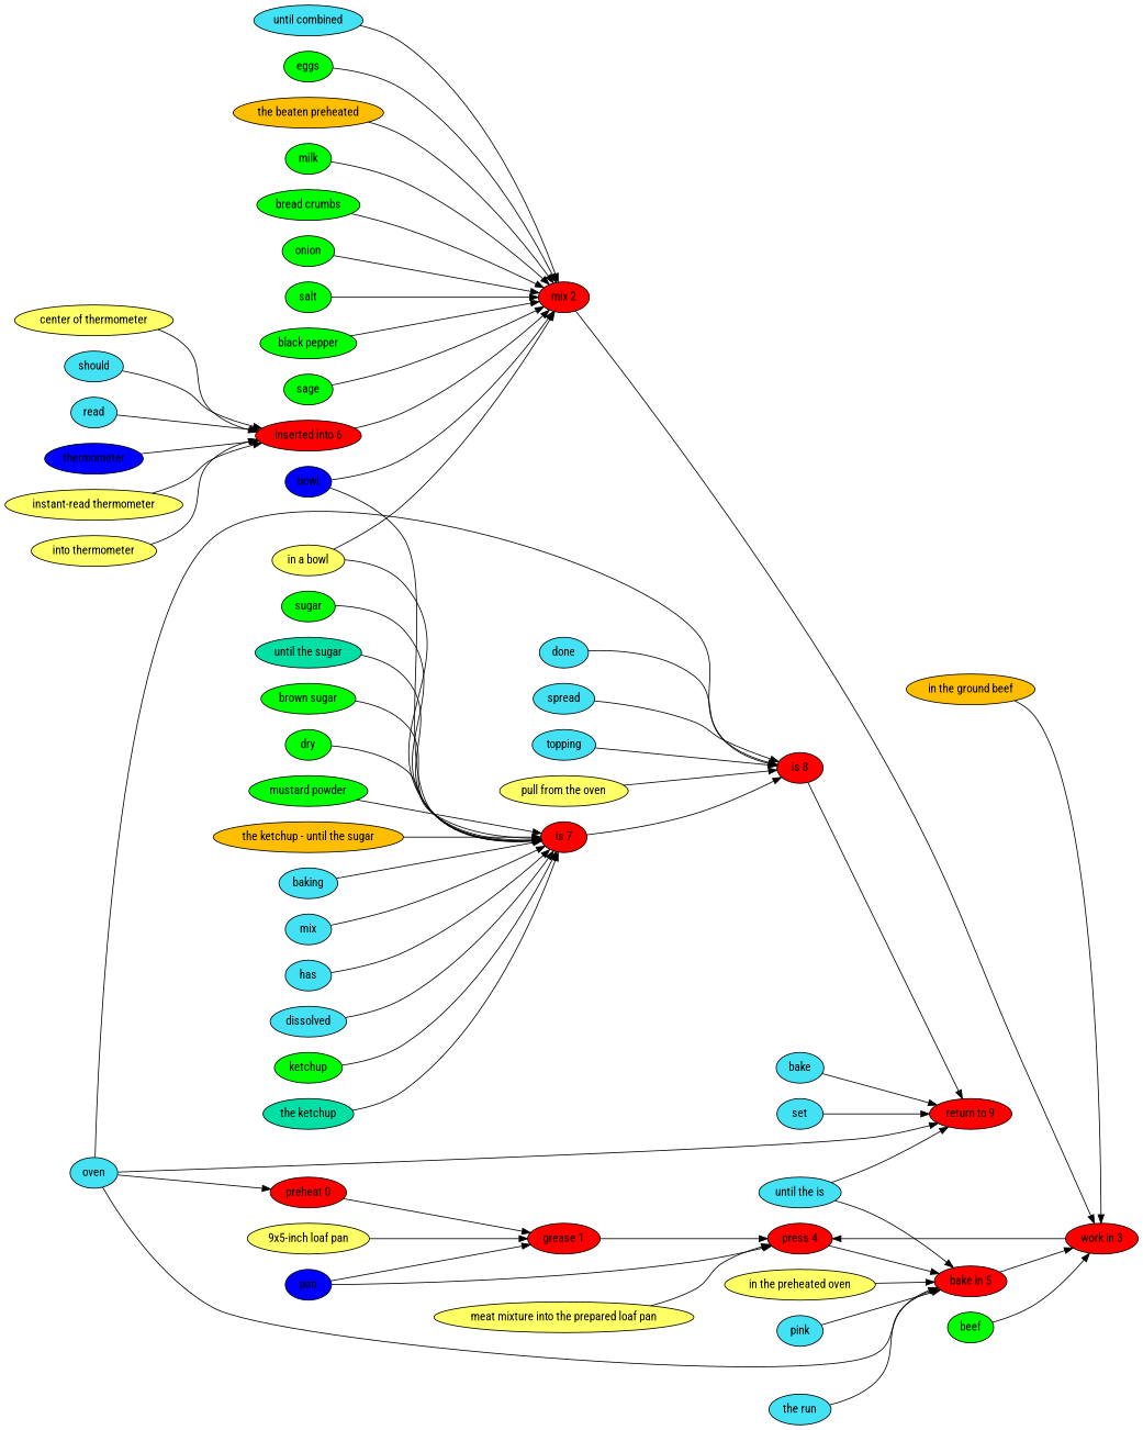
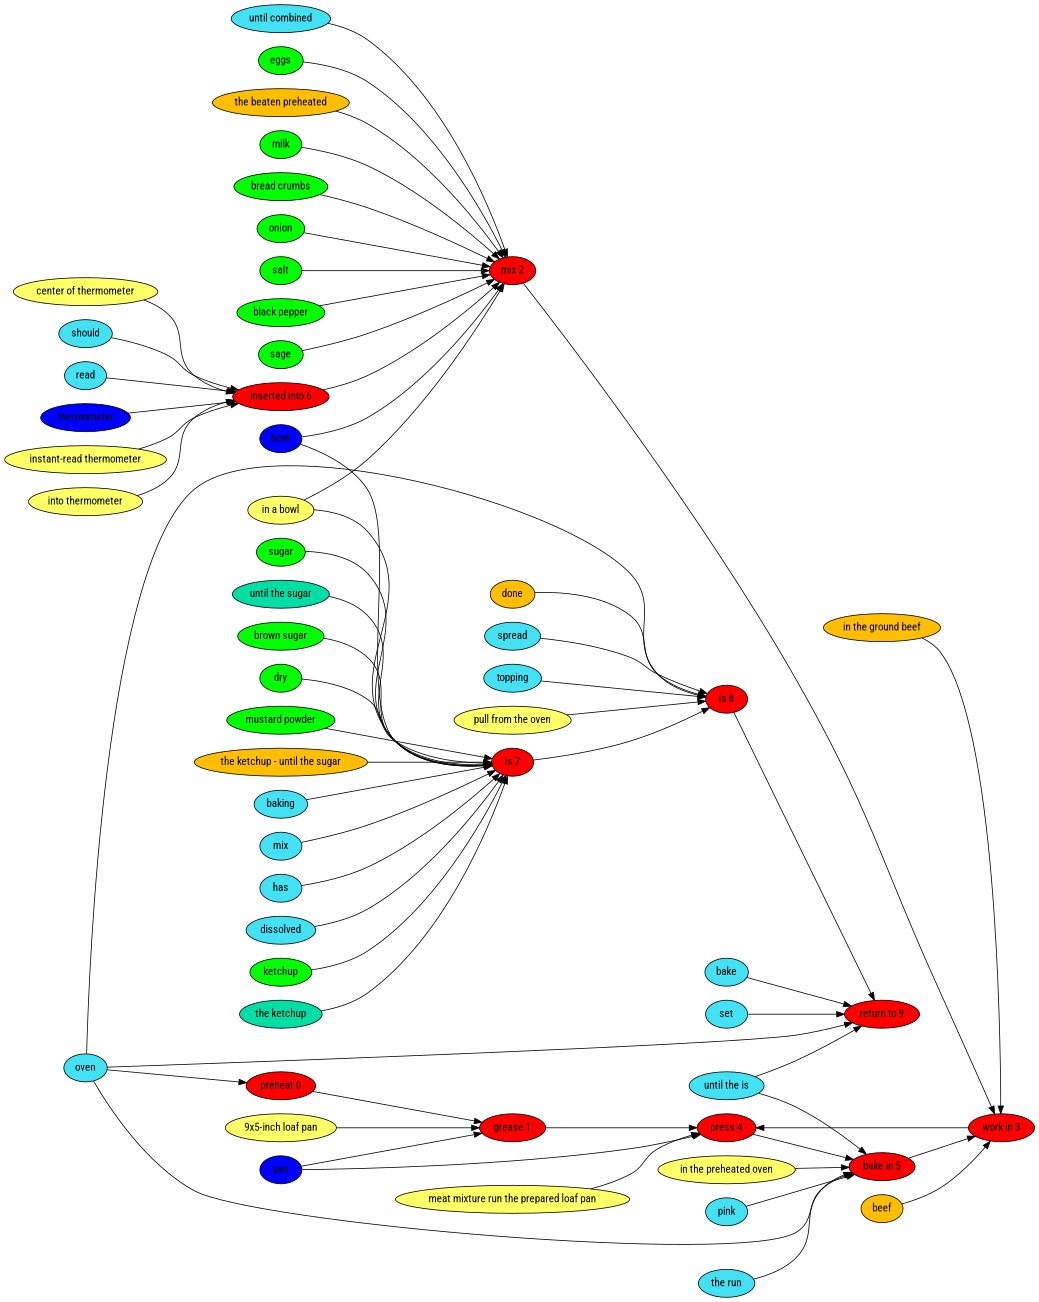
  digraph {
    fontname="Roboto Condensed"
    rankdir=LR
    node [fillcolor="#42e2f4" fontname="Roboto Condensed" style=filled]
    edge [fontname="Roboto Condensed"]
    "preheat 0" [fillcolor=red]
    "grease 1" [fillcolor=red]
    "press 4" [fillcolor=red]
    oven
    "bake in 5" [fillcolor=red]
    "is 8" [fillcolor=red]
    "return to 9" [fillcolor=red]
    "work in 3" [fillcolor=red]
    pan [fillcolor="#0000ff"]
    "9x5-inch loaf pan" [fillcolor="#ffff66"]
    "mix 2" [fillcolor=red]
    "until combined"
    eggs [fillcolor=green]
    n14 [fillcolor="#FFBF00" label="the beaten preheated"]
    milk [fillcolor=green]
    "bread crumbs" [fillcolor=green]
    onion [fillcolor=green]
    salt [fillcolor=green]
    "black pepper" [fillcolor=green]
    sage [fillcolor=green]
    bowl [fillcolor="#0000ff"]
    "is 7" [fillcolor=red]
    "in a bowl" [fillcolor="#ffff66"]
-   beef [fillcolor=green]
+   beef [fillcolor="#FFBF00"]
    "in the ground beef" [fillcolor="#FFBF00"]
-   "meat mixture into the prepared loaf pan" [fillcolor="#ffff66"]
+   "meat mixture into the prepared loaf pan" [fillcolor="#ffff66" label="meat mixture run the prepared loaf pan"]
    "until the is"
    pink
    "the run"
    "in the preheated oven" [fillcolor="#ffff66"]
    "inserted into 6" [fillcolor=red]
    should
    read
    thermometer [fillcolor="#0000ff"]
    "instant-read thermometer" [fillcolor="#ffff66"]
    "into thermometer" [fillcolor="#ffff66"]
    "center of thermometer" [fillcolor="#ffff66"]
    baking
    mix
    has
    dissolved
    ketchup [fillcolor=green]
    "the ketchup" [fillcolor="#01DFA5"]
    sugar [fillcolor=green]
    "until the sugar" [fillcolor="#01DFA5"]
    "brown sugar" [fillcolor=green]
    dry [fillcolor=green]
    "mustard powder" [fillcolor=green]
    "the ketchup - until the sugar" [fillcolor="#FFBF00"]
-   done
+   done [fillcolor="#FFBF00"]
    spread
    topping
    "pull from the oven" [fillcolor="#ffff66"]
    bake
    set
    "preheat 0" -> "grease 1"
    "grease 1" -> "press 4"
    "press 4" -> "bake in 5"
    oven -> "preheat 0"
    oven -> "bake in 5"
    oven -> "is 8"
    oven -> "return to 9"
    "bake in 5" -> "work in 3"
    "is 8" -> "return to 9"
    "work in 3" -> "press 4"
    pan -> "grease 1"
    pan -> "press 4"
    "9x5-inch loaf pan" -> "grease 1"
    "mix 2" -> "work in 3"
    "until combined" -> "mix 2"
    eggs -> "mix 2"
    n14 -> "mix 2"
    milk -> "mix 2"
    "bread crumbs" -> "mix 2"
    onion -> "mix 2"
    salt -> "mix 2"
    "black pepper" -> "mix 2"
    sage -> "mix 2"
    bowl -> "mix 2"
    bowl -> "is 7"
    "is 7" -> "is 8"
    "in a bowl" -> "mix 2"
    "in a bowl" -> "is 7"
    beef -> "work in 3"
    "in the ground beef" -> "work in 3"
    "meat mixture into the prepared loaf pan" -> "press 4"
    "until the is" -> "bake in 5"
    "until the is" -> "return to 9"
    pink -> "bake in 5"
    "the run" -> "bake in 5"
    "in the preheated oven" -> "bake in 5"
    "inserted into 6" -> "mix 2"
    should -> "inserted into 6"
    read -> "inserted into 6"
    thermometer -> "inserted into 6"
    "instant-read thermometer" -> "inserted into 6"
    "into thermometer" -> "inserted into 6"
    "center of thermometer" -> "inserted into 6"
    baking -> "is 7"
    mix -> "is 7"
    has -> "is 7"
    dissolved -> "is 7"
    ketchup -> "is 7"
    "the ketchup" -> "is 7"
    sugar -> "is 7"
    "until the sugar" -> "is 7"
    "brown sugar" -> "is 7"
    dry -> "is 7"
    "mustard powder" -> "is 7"
    "the ketchup - until the sugar" -> "is 7"
    done -> "is 8"
    spread -> "is 8"
    topping -> "is 8"
    "pull from the oven" -> "is 8"
    bake -> "return to 9"
    set -> "return to 9"
  }
